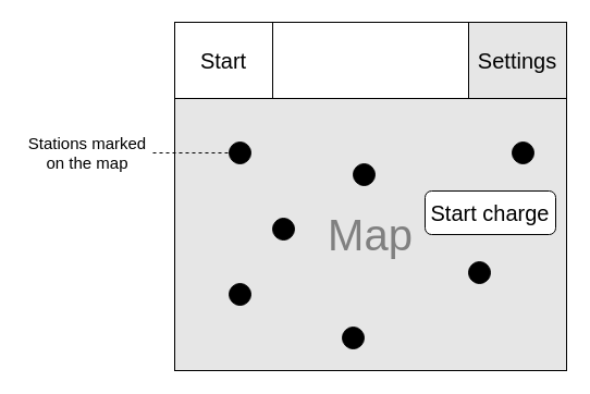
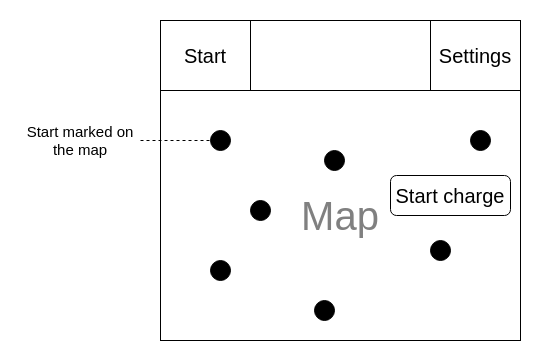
  <mxCell id="0" />
  <mxCell id="1" parent="0" />
  <mxCell id="2" value="" style="rounded=0;whiteSpace=wrap;html=1;fontSize=20;" parent="1" vertex="1"><mxGeometry x="160" width="360" height="320" as="geometry" y="20" /></mxCell>
- <mxCell id="3" value="&lt;p style=&quot;line-height: 1; font-size: 40px;&quot;&gt;Map&lt;/p&gt;" style="rounded=0;whiteSpace=wrap;html=1;fontSize=20;fontColor=#808080;fillColor=#e6e6e6;" parent="1" vertex="1"><mxGeometry x="160" y="90" width="360" height="250" as="geometry" /></mxCell>
+ <mxCell id="3" value="&lt;p style=&quot;line-height: 1; font-size: 40px;&quot;&gt;Map&lt;/p&gt;" style="rounded=0;whiteSpace=wrap;html=1;fontSize=20;fontColor=#808080;" parent="1" vertex="1"><mxGeometry x="160" y="90" width="360" height="250" as="geometry" /></mxCell>
  <mxCell id="4" value="" style="ellipse;whiteSpace=wrap;html=1;aspect=fixed;fontSize=40;fontColor=#808080;fillColor=#000000;" parent="1" vertex="1"><mxGeometry x="210" y="130" width="20" height="20" as="geometry" /></mxCell>
  <mxCell id="5" value="" style="ellipse;whiteSpace=wrap;html=1;aspect=fixed;fontSize=40;fontColor=#808080;fillColor=#000000;" parent="1" vertex="1"><mxGeometry x="324" y="150" width="20" height="20" as="geometry" /></mxCell>
  <mxCell id="6" value="" style="ellipse;whiteSpace=wrap;html=1;aspect=fixed;fontSize=40;fontColor=#808080;fillColor=#000000;" parent="1" vertex="1"><mxGeometry x="210" y="260" width="20" height="20" as="geometry" /></mxCell>
  <mxCell id="7" value="" style="ellipse;whiteSpace=wrap;html=1;aspect=fixed;fontSize=40;fontColor=#808080;fillColor=#000000;" parent="1" vertex="1"><mxGeometry x="314" y="300" width="20" height="20" as="geometry" /></mxCell>
  <mxCell id="8" value="" style="ellipse;whiteSpace=wrap;html=1;aspect=fixed;fontSize=40;fontColor=#808080;fillColor=#000000;" parent="1" vertex="1"><mxGeometry x="250" y="200" width="20" height="20" as="geometry" /></mxCell>
  <mxCell id="9" value="" style="ellipse;whiteSpace=wrap;html=1;aspect=fixed;fontSize=40;fontColor=#808080;fillColor=#000000;" parent="1" vertex="1"><mxGeometry x="470" y="130" width="20" height="20" as="geometry" /></mxCell>
  <mxCell id="10" value="" style="ellipse;whiteSpace=wrap;html=1;aspect=fixed;fontSize=40;fontColor=#808080;fillColor=#000000;" parent="1" vertex="1"><mxGeometry x="430" y="240" width="20" height="20" as="geometry" /></mxCell>
  <mxCell id="11" value="" style="endArrow=none;dashed=1;html=1;rounded=0;fontSize=40;fontColor=#808080;entryX=0;entryY=0.5;entryDx=0;entryDy=0;" parent="1" target="4" edge="1"><mxGeometry width="50" height="50" relative="1" as="geometry"><mxPoint x="140" y="140" as="sourcePoint" /><mxPoint x="100" y="115" as="targetPoint" /></mxGeometry></mxCell>
- <mxCell id="12" value="&lt;font style=&quot;font-size: 15px;&quot;&gt;Stations marked on the map&lt;/font&gt;" style="text;html=1;strokeColor=none;fillColor=none;align=center;verticalAlign=middle;whiteSpace=wrap;rounded=0;fontSize=10;fontColor=#000000;" parent="1" vertex="1"><mxGeometry x="20" y="110" width="120" height="60" as="geometry" /></mxCell>
+ <mxCell id="12" value="&lt;font style=&quot;font-size: 15px;&quot;&gt;Start marked on the map&lt;/font&gt;" style="text;html=1;strokeColor=none;fillColor=none;align=center;verticalAlign=middle;whiteSpace=wrap;rounded=0;fontSize=10;fontColor=#000000;" parent="1" vertex="1"><mxGeometry x="20" y="110" width="120" height="60" as="geometry" /></mxCell>
  <mxCell id="13" value="Start" style="rounded=0;whiteSpace=wrap;html=1;fontSize=20;fontColor=#000000;fillColor=#FFFFFF;" parent="1" vertex="1"><mxGeometry x="160" width="90" height="70" as="geometry" y="20" /></mxCell>
- <mxCell id="14" value="Settings" style="rounded=0;whiteSpace=wrap;html=1;fontSize=20;fontColor=#000000;fillColor=#E6E6E6;" parent="1" vertex="1"><mxGeometry x="430" width="90" height="70" as="geometry" y="20" /></mxCell>
+ <mxCell id="14" value="Settings" style="rounded=0;whiteSpace=wrap;html=1;fontSize=20;fontColor=#000000;fillColor=#ffffff;" parent="1" vertex="1"><mxGeometry x="430" width="90" height="70" as="geometry" y="20" /></mxCell>
  <mxCell id="15" value="Start charge" style="rounded=1;whiteSpace=wrap;html=1;fontSize=20;fillColor=#FFFFFF;" vertex="1" parent="1"><mxGeometry x="390" y="175" width="120" height="40" as="geometry" /></mxCell>
